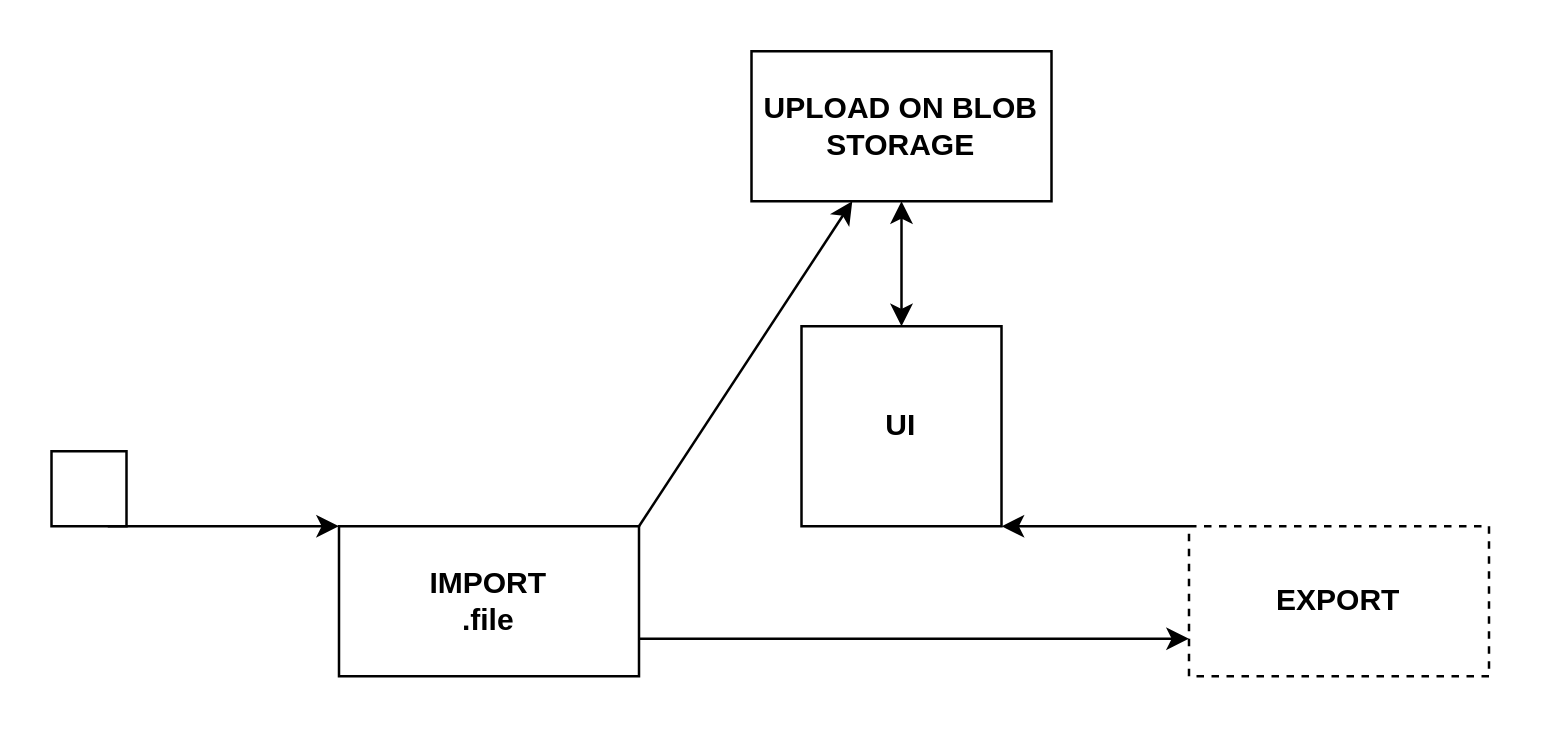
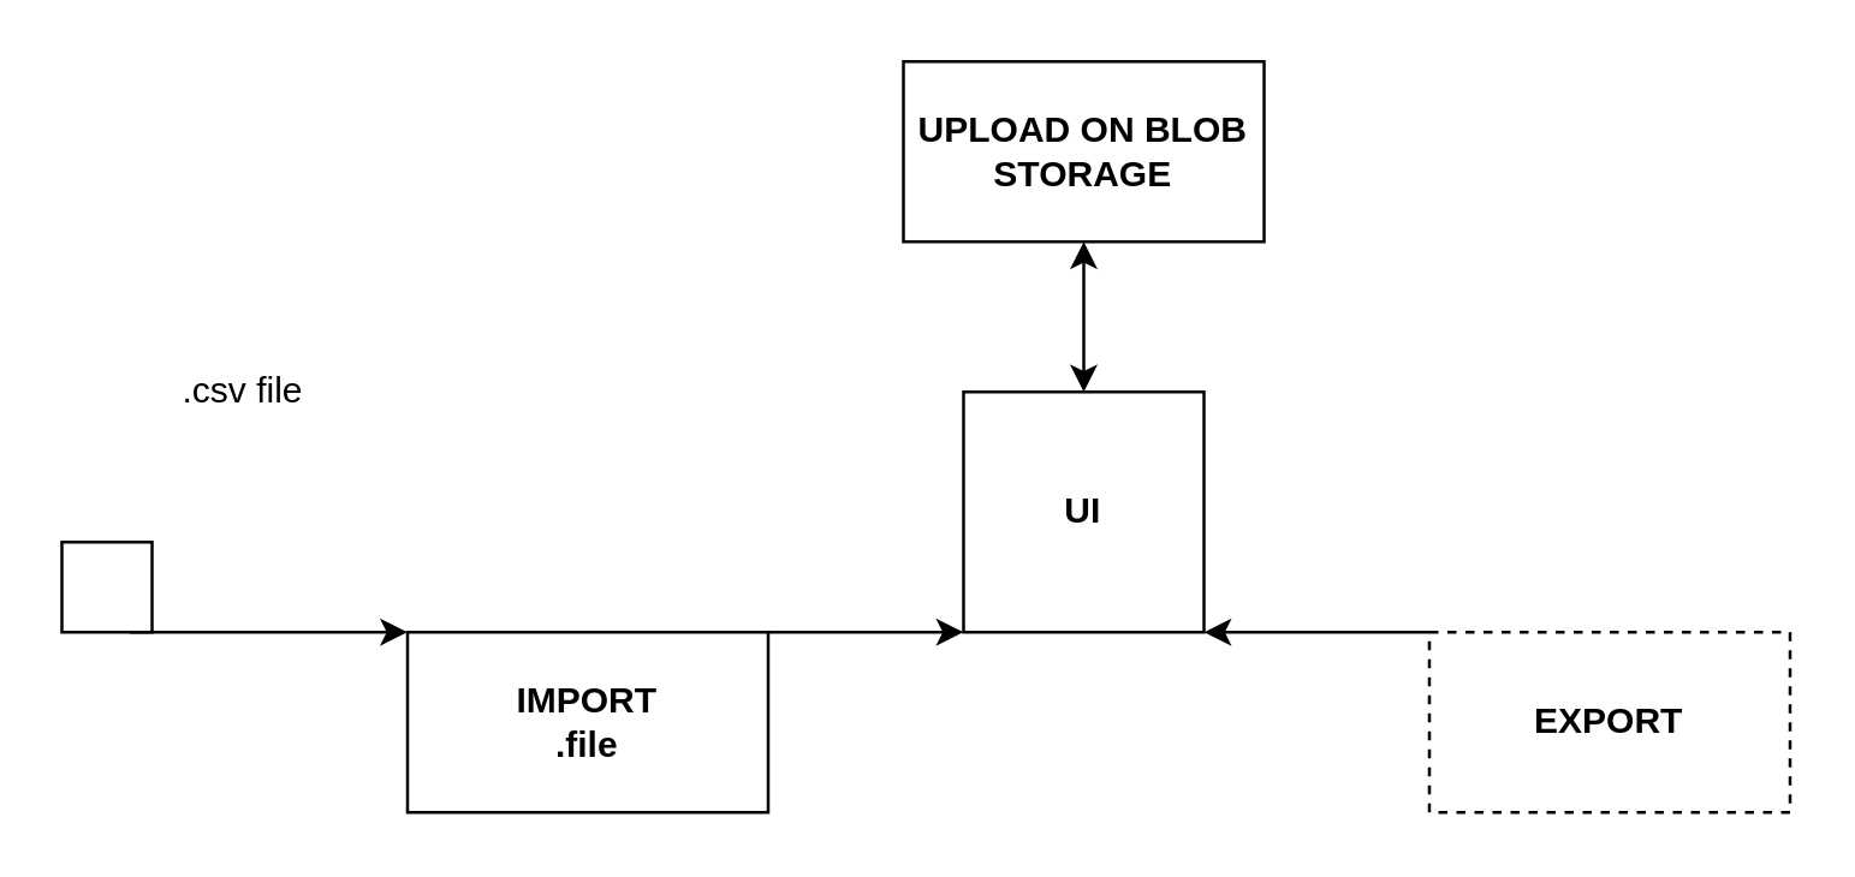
  <mxCell id="0" />
  <mxCell id="1" parent="0" />
  <mxCell id="2" value="" style="whiteSpace=wrap;html=1;aspect=fixed;" parent="1" vertex="1"><mxGeometry x="20" y="180" width="30" height="30" as="geometry" /></mxCell>
  <mxCell id="3" value="&lt;b&gt;IMPORT&lt;br&gt;.file&lt;br&gt;&lt;/b&gt;" style="rounded=0;whiteSpace=wrap;html=1;" parent="1" vertex="1"><mxGeometry x="135" y="210" width="120" height="60" as="geometry" /></mxCell>
  <mxCell id="4" value="" style="endArrow=classic;html=1;exitX=0.75;exitY=1;exitDx=0;exitDy=0;entryX=0;entryY=0;entryDx=0;entryDy=0;" parent="1" source="2" target="3" edge="1"><mxGeometry width="50" height="50" relative="1" as="geometry"><mxPoint x="375" y="290" as="sourcePoint" /><mxPoint x="425" y="240" as="targetPoint" /></mxGeometry></mxCell>
  <mxCell id="5" value="&lt;b&gt;EXPORT&lt;/b&gt;" style="rounded=0;whiteSpace=wrap;html=1;dashed=1;" parent="1" vertex="1"><mxGeometry x="475" y="210" width="120" height="60" as="geometry" /></mxCell>
  <mxCell id="6" value="&lt;b&gt;UI&lt;/b&gt;" style="whiteSpace=wrap;html=1;aspect=fixed;" parent="1" vertex="1"><mxGeometry x="320" y="130" width="80" height="80" as="geometry" /></mxCell>
  <mxCell id="7" value="&lt;b&gt;UPLOAD ON BLOB STORAGE&lt;/b&gt;" style="rounded=0;whiteSpace=wrap;html=1;" parent="1" vertex="1"><mxGeometry x="300" y="20" width="120" height="60" as="geometry" /></mxCell>
- <mxCell id="9" value="" style="endArrow=classic;html=1;exitX=1;exitY=0;exitDx=0;exitDy=0;" parent="1" source="3" target="7" edge="1"><mxGeometry width="50" height="50" relative="1" as="geometry"><mxPoint x="375" y="270" as="sourcePoint" /><mxPoint x="425" y="220" as="targetPoint" /></mxGeometry></mxCell>
+ <mxCell id="8" value=".csv file" style="text;html=1;align=center;verticalAlign=middle;resizable=0;points=[];autosize=1;" parent="1" vertex="1"><mxGeometry x="50" y="120" width="60" height="20" as="geometry" /></mxCell>
+ <mxCell id="9" value="" style="endArrow=classic;html=1;exitX=1;exitY=0;exitDx=0;exitDy=0;entryX=0;entryY=1;entryDx=0;entryDy=0;" parent="1" source="3" target="6" edge="1"><mxGeometry width="50" height="50" relative="1" as="geometry"><mxPoint x="375" y="270" as="sourcePoint" /><mxPoint x="425" y="220" as="targetPoint" /></mxGeometry></mxCell>
  <mxCell id="10" value="" style="endArrow=classic;startArrow=classic;html=1;" edge="1" parent="1"><mxGeometry width="50" height="50" relative="1" as="geometry"><mxPoint x="360" y="80" as="sourcePoint" /><mxPoint x="360" y="130" as="targetPoint" /></mxGeometry></mxCell>
- <mxCell id="11" value="" style="endArrow=classic;html=1;exitX=1;exitY=0.75;exitDx=0;exitDy=0;entryX=0;entryY=0.75;entryDx=0;entryDy=0;" edge="1" parent="1" source="3" target="5"><mxGeometry width="50" height="50" relative="1" as="geometry"><mxPoint x="375" y="290" as="sourcePoint" /><mxPoint x="425" y="240" as="targetPoint" /></mxGeometry></mxCell>
  <mxCell id="12" value="" style="endArrow=classic;html=1;exitX=0;exitY=0;exitDx=0;exitDy=0;entryX=1;entryY=1;entryDx=0;entryDy=0;" edge="1" parent="1" source="5" target="6"><mxGeometry width="50" height="50" relative="1" as="geometry"><mxPoint x="375" y="290" as="sourcePoint" /><mxPoint x="425" y="240" as="targetPoint" /></mxGeometry></mxCell>
